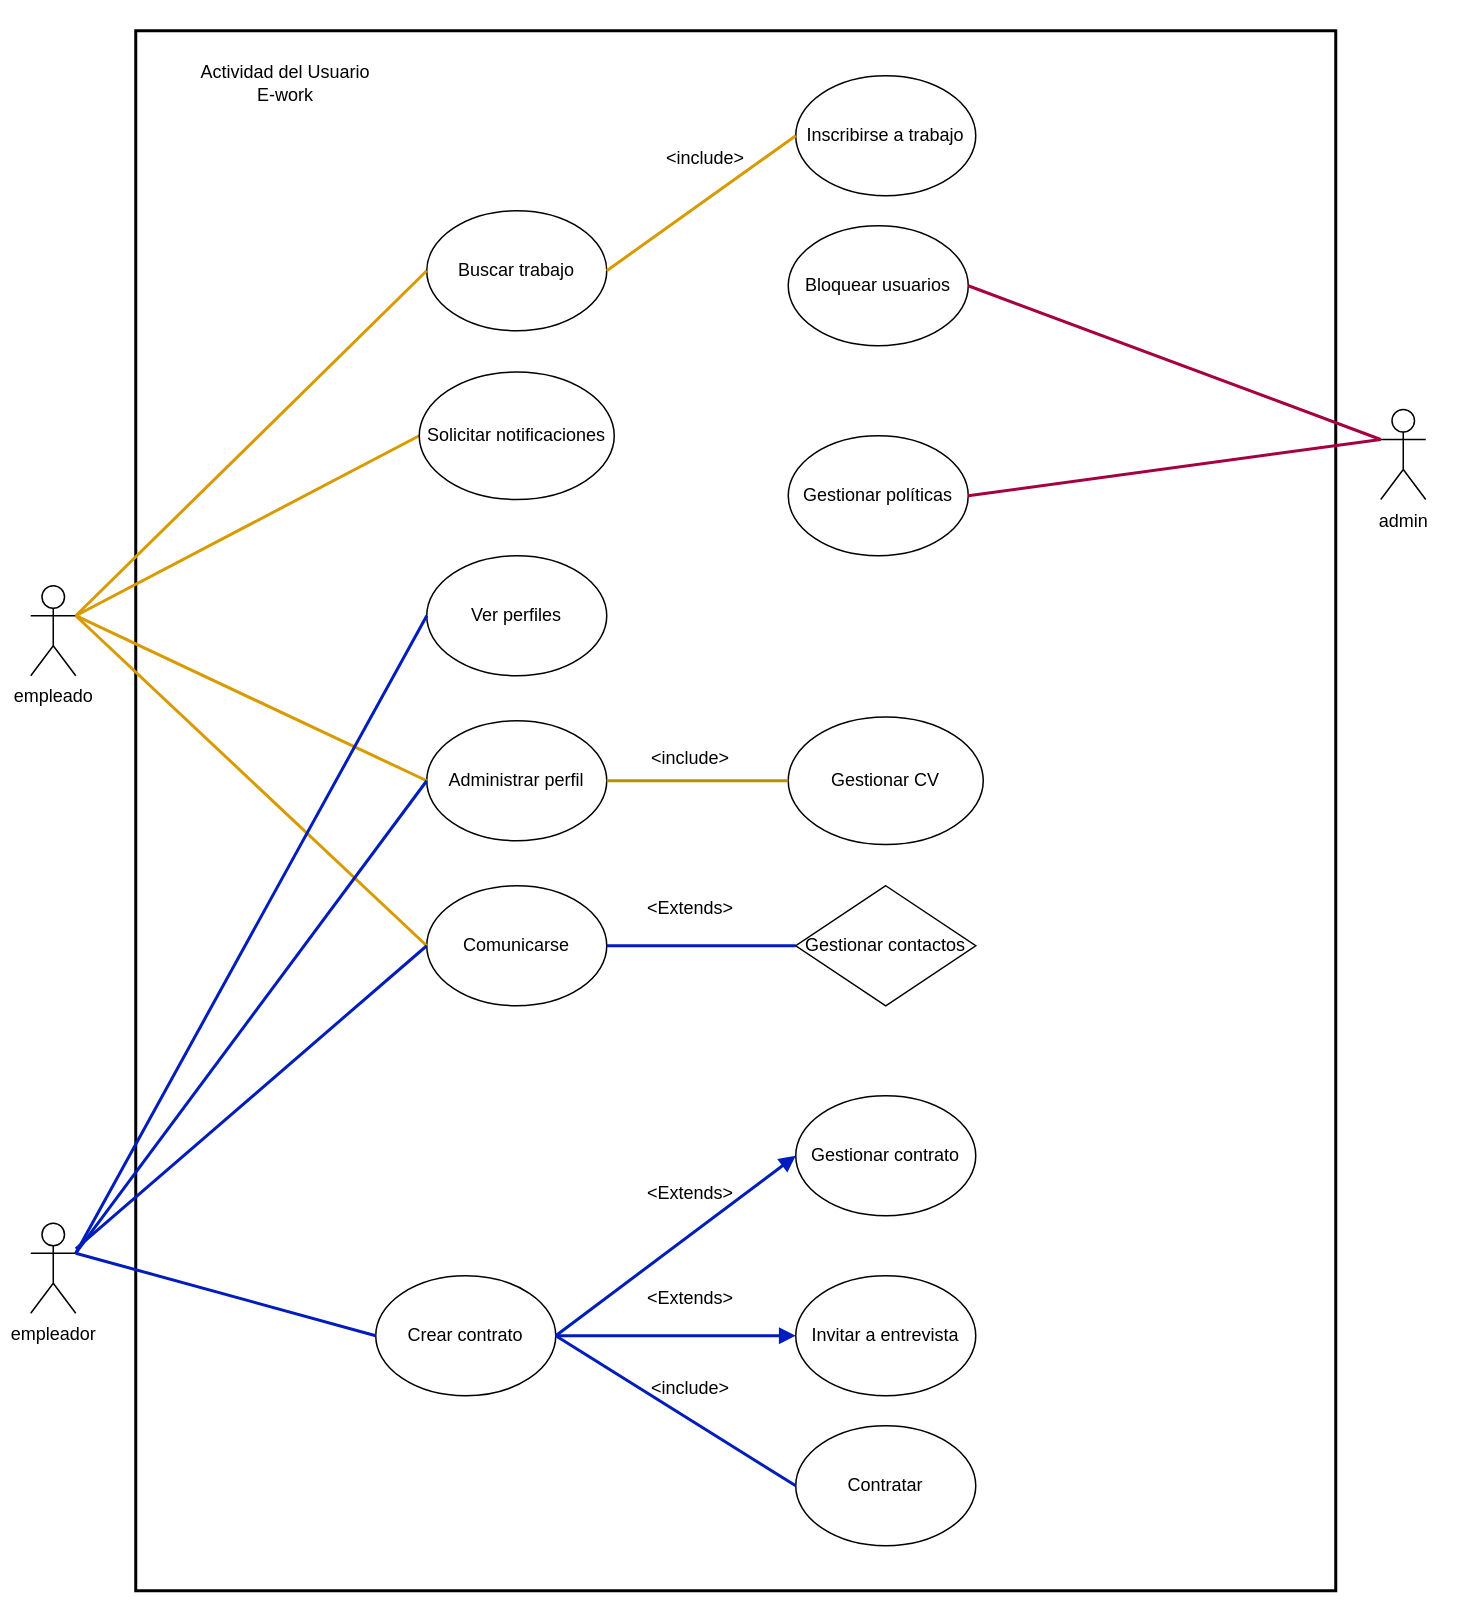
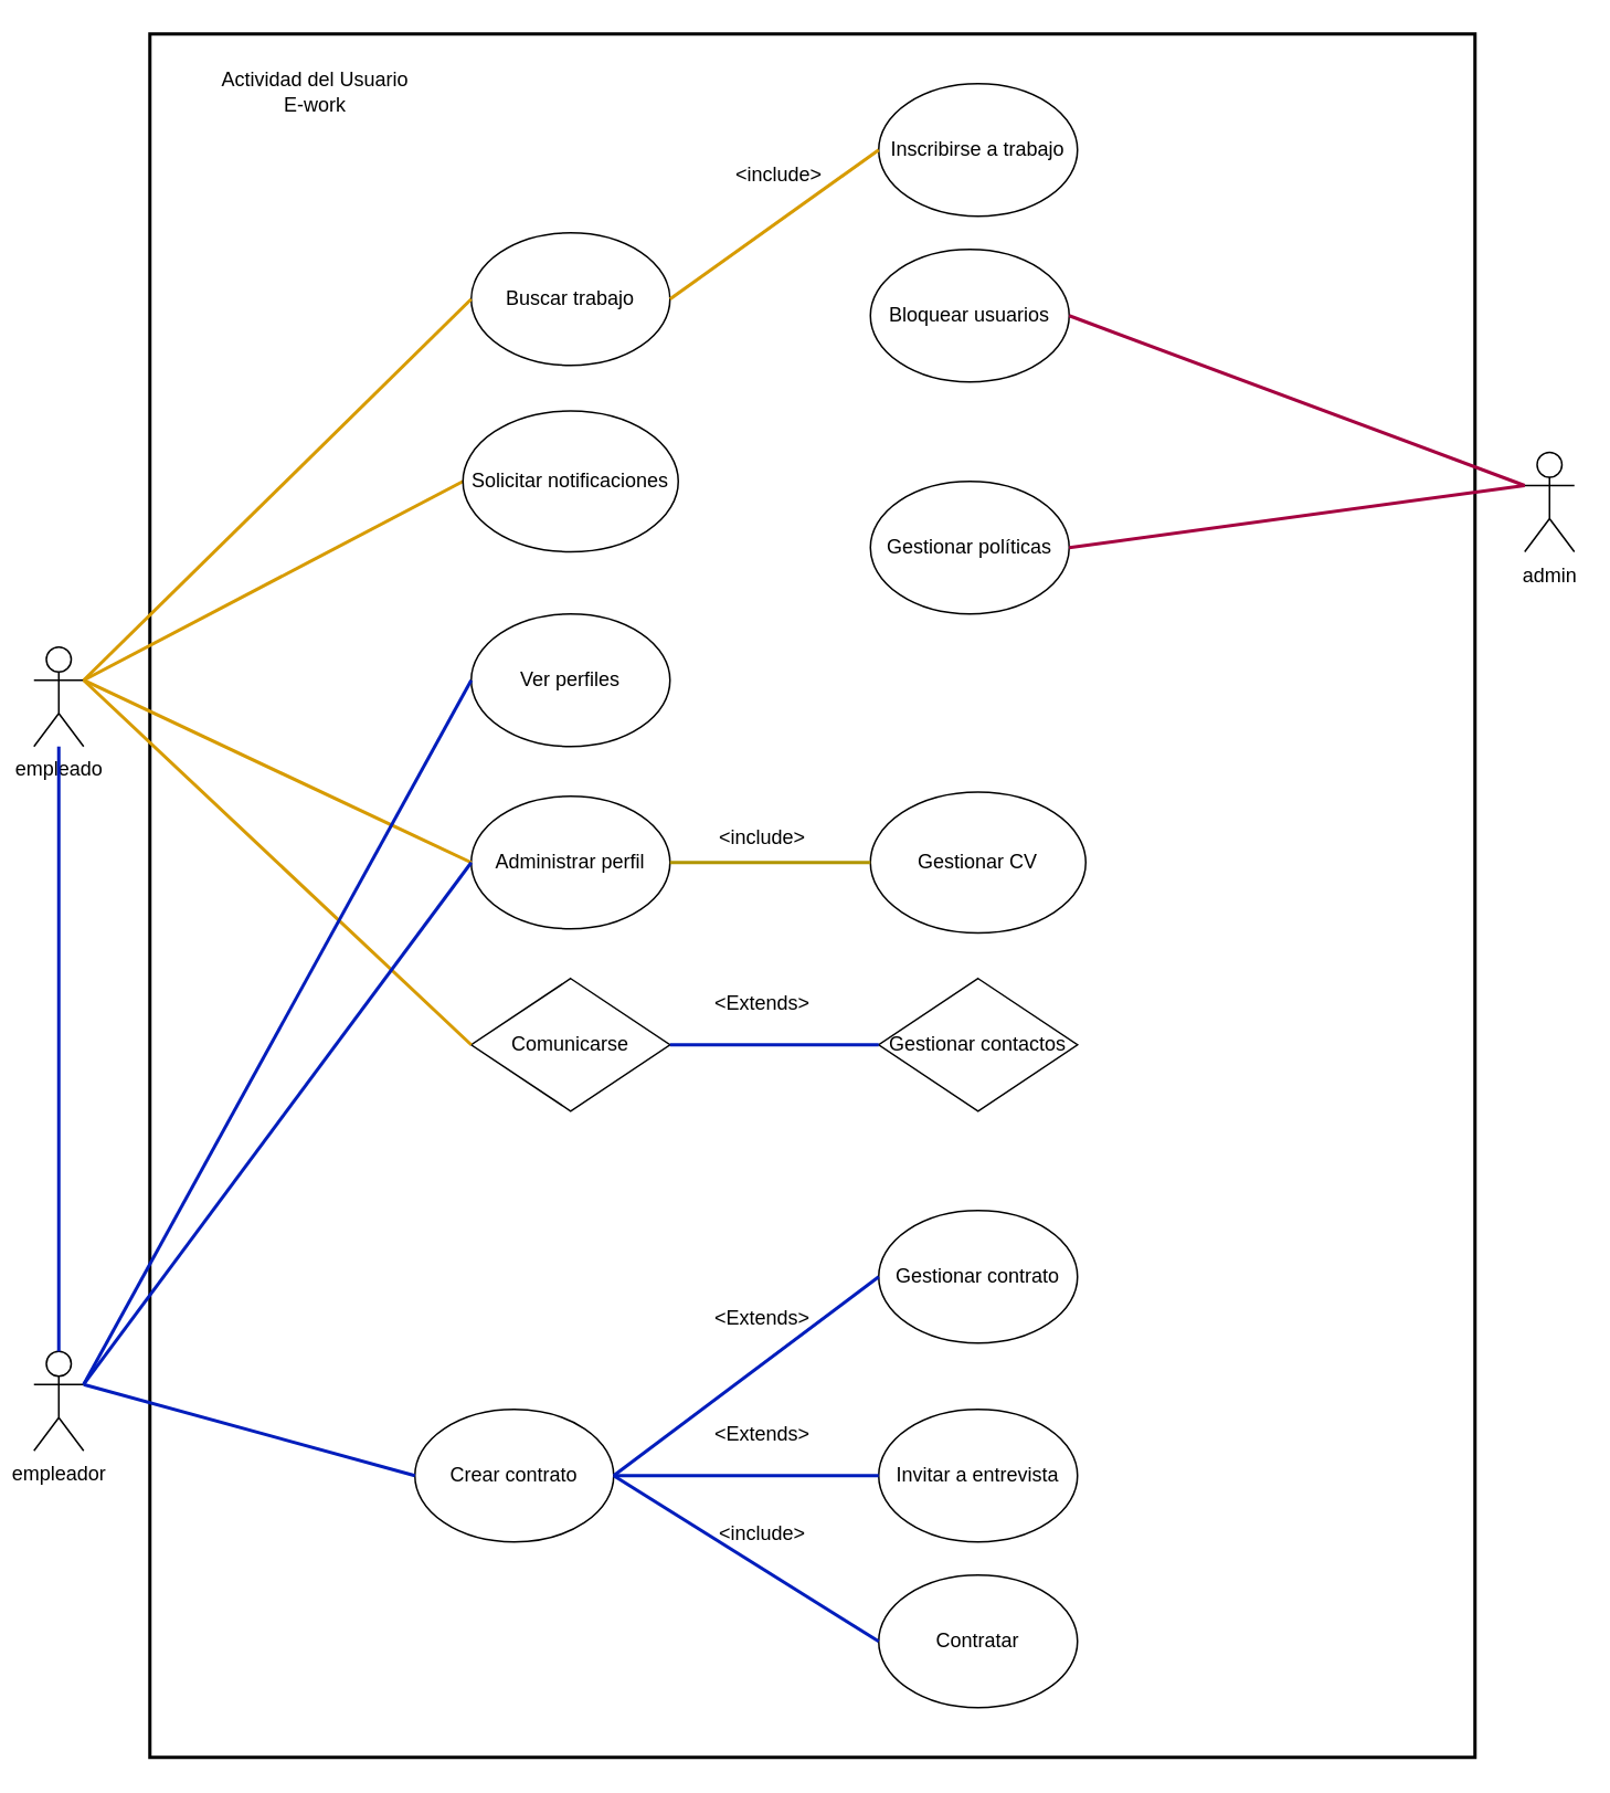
  <mxCell id="0" />
  <mxCell id="1" parent="0" />
  <mxCell id="2" value="" style="rounded=0;whiteSpace=wrap;html=1;strokeWidth=2;fillColor=none;" parent="1" vertex="1"><mxGeometry x="90" y="20" width="800" height="1040" as="geometry" /></mxCell>
  <mxCell id="3" value="Actividad del Usuario E-work" style="text;html=1;strokeColor=none;fillColor=none;align=center;verticalAlign=middle;whiteSpace=wrap;rounded=0;strokeWidth=2;" parent="1" vertex="1"><mxGeometry x="130" y="40" width="120" height="30" as="geometry" /></mxCell>
  <mxCell id="4" value="Invitar a entrevista" style="ellipse;whiteSpace=wrap;html=1;direction=east;" parent="1" vertex="1"><mxGeometry x="530" y="850" width="120" height="80" as="geometry" /></mxCell>
  <mxCell id="5" value="Contratar" style="ellipse;whiteSpace=wrap;html=1;direction=east;" parent="1" vertex="1"><mxGeometry x="530" y="950" width="120" height="80" as="geometry" /></mxCell>
  <mxCell id="6" value="empleado" style="shape=umlActor;verticalLabelPosition=bottom;verticalAlign=top;html=1;outlineConnect=0;" parent="1" vertex="1"><mxGeometry x="20" y="390" width="30" height="60" as="geometry" /></mxCell>
  <mxCell id="7" value="Ver perfiles" style="ellipse;whiteSpace=wrap;html=1;" parent="1" vertex="1"><mxGeometry x="284" y="370" width="120" height="80" as="geometry" /></mxCell>
  <mxCell id="8" value="Buscar trabajo" style="ellipse;whiteSpace=wrap;html=1;" parent="1" vertex="1"><mxGeometry x="284" y="140" width="120" height="80" as="geometry" /></mxCell>
  <mxCell id="9" value="Administrar perfil" style="ellipse;whiteSpace=wrap;html=1;" parent="1" vertex="1"><mxGeometry x="284" y="480" width="120" height="80" as="geometry" /></mxCell>
- <mxCell id="10" value="Comunicarse" style="ellipse;whiteSpace=wrap;html=1;" parent="1" vertex="1"><mxGeometry x="284" y="590" width="120" height="80" as="geometry" /></mxCell>
+ <mxCell id="10" value="Comunicarse" style="rhombus;whiteSpace=wrap;html=1;" parent="1" vertex="1"><mxGeometry x="284" y="590" width="120" height="80" as="geometry" /></mxCell>
  <mxCell id="11" value="empleador" style="shape=umlActor;verticalLabelPosition=bottom;verticalAlign=top;html=1;outlineConnect=0;direction=east;" parent="1" vertex="1"><mxGeometry x="20" y="815" width="30" height="60" as="geometry" /></mxCell>
  <mxCell id="12" value="Crear contrato" style="ellipse;whiteSpace=wrap;html=1;direction=east;" parent="1" vertex="1"><mxGeometry x="250" y="850" width="120" height="80" as="geometry" /></mxCell>
  <mxCell id="13" value="admin" style="shape=umlActor;verticalLabelPosition=bottom;verticalAlign=top;html=1;outlineConnect=0;" parent="1" vertex="1"><mxGeometry x="920" y="272.5" width="30" height="60" as="geometry" /></mxCell>
  <mxCell id="14" value="Bloquear usuarios" style="ellipse;whiteSpace=wrap;html=1;" parent="1" vertex="1"><mxGeometry x="525" y="150" width="120" height="80" as="geometry" /></mxCell>
  <mxCell id="15" value="Gestionar políticas" style="ellipse;whiteSpace=wrap;html=1;strokeColor=#000000;" parent="1" vertex="1"><mxGeometry x="525" y="290" width="120" height="80" as="geometry" /></mxCell>
  <mxCell id="16" value="Gestionar contrato " style="ellipse;whiteSpace=wrap;html=1;strokeColor=#000000;" parent="1" vertex="1"><mxGeometry x="530" y="730" width="120" height="80" as="geometry" /></mxCell>
  <mxCell id="17" value="Inscribirse a trabajo" style="ellipse;whiteSpace=wrap;html=1;strokeColor=#000000;" parent="1" vertex="1"><mxGeometry x="530" y="50" width="120" height="80" as="geometry" /></mxCell>
  <mxCell id="18" value="&amp;lt;Extends&amp;gt;" style="text;html=1;strokeColor=none;fillColor=none;align=center;verticalAlign=middle;whiteSpace=wrap;rounded=0;" parent="1" vertex="1"><mxGeometry x="430" y="850" width="60" height="30" as="geometry" /></mxCell>
  <mxCell id="19" value="&amp;lt;include&amp;gt;" style="text;html=1;strokeColor=none;fillColor=none;align=center;verticalAlign=middle;whiteSpace=wrap;rounded=0;" parent="1" vertex="1"><mxGeometry x="430" y="910" width="60" height="30" as="geometry" /></mxCell>
  <mxCell id="20" value="&amp;lt;include&amp;gt;" style="text;html=1;strokeColor=none;fillColor=none;align=center;verticalAlign=middle;whiteSpace=wrap;rounded=0;" parent="1" vertex="1"><mxGeometry x="440" y="90" width="60" height="30" as="geometry" /></mxCell>
  <mxCell id="21" value="Gestionar CV" style="ellipse;whiteSpace=wrap;html=1;" parent="1" vertex="1"><mxGeometry x="525" y="477.5" width="130" height="85" as="geometry" /></mxCell>
  <mxCell id="22" value="" style="endArrow=none;html=1;rounded=0;entryX=0;entryY=0.5;entryDx=0;entryDy=0;strokeWidth=2;fillColor=#ffcd28;strokeColor=#d79b00;gradientColor=#ffa500;exitX=1;exitY=0.333;exitDx=0;exitDy=0;exitPerimeter=0;" parent="1" source="6" target="8" edge="1"><mxGeometry width="50" height="50" relative="1" as="geometry"><mxPoint x="50" y="420" as="sourcePoint" /><mxPoint x="100" y="370" as="targetPoint" /></mxGeometry></mxCell>
  <mxCell id="23" value="" style="endArrow=none;html=1;rounded=0;strokeWidth=2;entryX=0;entryY=0.5;entryDx=0;entryDy=0;fillColor=#ffcd28;gradientColor=#ffa500;strokeColor=#d79b00;exitX=1;exitY=0.333;exitDx=0;exitDy=0;exitPerimeter=0;" parent="1" source="6" edge="1"><mxGeometry width="50" height="50" relative="1" as="geometry"><mxPoint x="50" y="420" as="sourcePoint" /><mxPoint x="279" y="290" as="targetPoint" /></mxGeometry></mxCell>
  <mxCell id="24" value="" style="endArrow=none;html=1;rounded=0;strokeWidth=2;entryX=0;entryY=0.5;entryDx=0;entryDy=0;fillColor=#ffcd28;gradientColor=#ffa500;strokeColor=#d79b00;exitX=1;exitY=0.333;exitDx=0;exitDy=0;exitPerimeter=0;" parent="1" source="6" target="9" edge="1"><mxGeometry width="50" height="50" relative="1" as="geometry"><mxPoint x="50" y="420" as="sourcePoint" /><mxPoint x="100" y="370" as="targetPoint" /></mxGeometry></mxCell>
  <mxCell id="25" value="" style="endArrow=none;html=1;rounded=0;strokeWidth=2;entryX=0;entryY=0.5;entryDx=0;entryDy=0;fillColor=#ffcd28;gradientColor=#ffa500;strokeColor=#d79b00;exitX=1;exitY=0.333;exitDx=0;exitDy=0;exitPerimeter=0;" parent="1" source="6" target="10" edge="1"><mxGeometry width="50" height="50" relative="1" as="geometry"><mxPoint x="50" y="420" as="sourcePoint" /><mxPoint x="254" y="630" as="targetPoint" /></mxGeometry></mxCell>
  <mxCell id="26" value="" style="endArrow=none;html=1;rounded=0;strokeWidth=2;entryX=0;entryY=0.5;entryDx=0;entryDy=0;fillColor=#ffcd28;gradientColor=#ffa500;strokeColor=#d79b00;exitX=1;exitY=0.5;exitDx=0;exitDy=0;" parent="1" source="8" target="17" edge="1"><mxGeometry width="50" height="50" relative="1" as="geometry"><mxPoint x="330" y="170" as="sourcePoint" /><mxPoint x="380" y="120" as="targetPoint" /></mxGeometry></mxCell>
  <mxCell id="27" value="" style="endArrow=none;html=1;rounded=0;strokeWidth=2;entryX=0;entryY=0.5;entryDx=0;entryDy=0;fillColor=#e3c800;strokeColor=#B09500;exitX=1;exitY=0.5;exitDx=0;exitDy=0;" parent="1" source="9" target="21" edge="1"><mxGeometry width="50" height="50" relative="1" as="geometry"><mxPoint x="350" y="420" as="sourcePoint" /><mxPoint x="400" y="370" as="targetPoint" /></mxGeometry></mxCell>
  <mxCell id="28" value="" style="endArrow=none;html=1;rounded=0;strokeWidth=2;exitX=1;exitY=0.5;exitDx=0;exitDy=0;fillColor=#d80073;strokeColor=#A50040;entryX=0;entryY=0.333;entryDx=0;entryDy=0;entryPerimeter=0;" parent="1" source="14" target="13" edge="1"><mxGeometry width="50" height="50" relative="1" as="geometry"><mxPoint x="870" y="330" as="sourcePoint" /><mxPoint x="920" y="413" as="targetPoint" /></mxGeometry></mxCell>
  <mxCell id="29" value="" style="endArrow=none;html=1;rounded=0;strokeWidth=2;exitX=1;exitY=0.5;exitDx=0;exitDy=0;fillColor=#d80073;strokeColor=#A50040;entryX=0;entryY=0.333;entryDx=0;entryDy=0;entryPerimeter=0;" parent="1" source="15" target="13" edge="1"><mxGeometry width="50" height="50" relative="1" as="geometry"><mxPoint x="860" y="420" as="sourcePoint" /><mxPoint x="920" y="280" as="targetPoint" /></mxGeometry></mxCell>
  <mxCell id="30" value="" style="endArrow=none;html=1;rounded=0;strokeWidth=2;entryX=0;entryY=0.5;entryDx=0;entryDy=0;fillColor=#0050ef;strokeColor=#001DBC;exitX=1;exitY=0.333;exitDx=0;exitDy=0;exitPerimeter=0;" parent="1" source="11" target="9" edge="1"><mxGeometry width="50" height="50" relative="1" as="geometry"><mxPoint x="50" y="880" as="sourcePoint" /><mxPoint x="100" y="830" as="targetPoint" /></mxGeometry></mxCell>
  <mxCell id="31" value="" style="endArrow=none;html=1;rounded=0;strokeWidth=2;entryX=0;entryY=0.5;entryDx=0;entryDy=0;fillColor=#0050ef;strokeColor=#001DBC;exitX=1;exitY=0.333;exitDx=0;exitDy=0;exitPerimeter=0;" parent="1" source="11" target="7" edge="1"><mxGeometry width="50" height="50" relative="1" as="geometry"><mxPoint x="50" y="880" as="sourcePoint" /><mxPoint x="280" y="500" as="targetPoint" /></mxGeometry></mxCell>
- <mxCell id="32" value="" style="endArrow=none;html=1;rounded=0;strokeWidth=2;entryX=0;entryY=0.5;entryDx=0;entryDy=0;fillColor=#0050ef;strokeColor=#001DBC;" parent="1" source="11" target="10" edge="1"><mxGeometry width="50" height="50" relative="1" as="geometry"><mxPoint x="50" y="870" as="sourcePoint" /><mxPoint x="480" y="420" as="targetPoint" /></mxGeometry></mxCell>
+ <mxCell id="32" value="" style="endArrow=none;html=1;rounded=0;strokeWidth=2;fillColor=#0050ef;strokeColor=#001DBC;" parent="1" source="11" target="6" edge="1"><mxGeometry width="50" height="50" relative="1" as="geometry"><mxPoint x="50" y="870" as="sourcePoint" /><mxPoint x="480" y="420" as="targetPoint" /></mxGeometry></mxCell>
  <mxCell id="33" value="" style="endArrow=none;html=1;rounded=0;strokeWidth=2;entryX=0;entryY=0.5;entryDx=0;entryDy=0;fillColor=#0050ef;strokeColor=#001DBC;exitX=1;exitY=0.333;exitDx=0;exitDy=0;exitPerimeter=0;" parent="1" source="11" target="12" edge="1"><mxGeometry width="50" height="50" relative="1" as="geometry"><mxPoint x="200" y="870" as="sourcePoint" /><mxPoint x="430" y="490" as="targetPoint" /></mxGeometry></mxCell>
- <mxCell id="34" value="" style="endArrow=block;html=1;rounded=0;strokeWidth=2;entryX=0;entryY=0.5;entryDx=0;entryDy=0;fillColor=#0050ef;strokeColor=#001DBC;exitX=1;exitY=0.5;exitDx=0;exitDy=0;" parent="1" source="12" target="16" edge="1"><mxGeometry width="50" height="50" relative="1" as="geometry"><mxPoint x="345" y="969.69" as="sourcePoint" /><mxPoint x="570" y="810.315" as="targetPoint" /></mxGeometry></mxCell>
- <mxCell id="35" value="" style="endArrow=block;html=1;rounded=0;strokeWidth=2;entryX=0;entryY=0.5;entryDx=0;entryDy=0;fillColor=#0050ef;strokeColor=#001DBC;exitX=1;exitY=0.5;exitDx=0;exitDy=0;" parent="1" source="12" target="4" edge="1"><mxGeometry width="50" height="50" relative="1" as="geometry"><mxPoint x="345" y="969.69" as="sourcePoint" /><mxPoint x="570" y="810.315" as="targetPoint" /></mxGeometry></mxCell>
+ <mxCell id="34" value="" style="endArrow=none;html=1;rounded=0;strokeWidth=2;entryX=0;entryY=0.5;entryDx=0;entryDy=0;fillColor=#0050ef;strokeColor=#001DBC;exitX=1;exitY=0.5;exitDx=0;exitDy=0;" parent="1" source="12" target="16" edge="1"><mxGeometry width="50" height="50" relative="1" as="geometry"><mxPoint x="345" y="969.69" as="sourcePoint" /><mxPoint x="570" y="810.315" as="targetPoint" /></mxGeometry></mxCell>
+ <mxCell id="35" value="" style="endArrow=none;html=1;rounded=0;strokeWidth=2;entryX=0;entryY=0.5;entryDx=0;entryDy=0;fillColor=#0050ef;strokeColor=#001DBC;exitX=1;exitY=0.5;exitDx=0;exitDy=0;" parent="1" source="12" target="4" edge="1"><mxGeometry width="50" height="50" relative="1" as="geometry"><mxPoint x="345" y="969.69" as="sourcePoint" /><mxPoint x="570" y="810.315" as="targetPoint" /></mxGeometry></mxCell>
  <mxCell id="36" value="" style="endArrow=none;html=1;rounded=0;strokeWidth=2;entryX=0;entryY=0.5;entryDx=0;entryDy=0;fillColor=#0050ef;strokeColor=#001DBC;exitX=1;exitY=0.5;exitDx=0;exitDy=0;" parent="1" source="12" target="5" edge="1"><mxGeometry width="50" height="50" relative="1" as="geometry"><mxPoint x="350" y="970" as="sourcePoint" /><mxPoint x="905" y="840.625" as="targetPoint" /></mxGeometry></mxCell>
  <mxCell id="37" value="&amp;lt;include&amp;gt;" style="text;html=1;strokeColor=none;fillColor=none;align=center;verticalAlign=middle;whiteSpace=wrap;rounded=0;" parent="1" vertex="1"><mxGeometry x="430" y="490" width="60" height="30" as="geometry" /></mxCell>
  <mxCell id="38" value="Gestionar contactos" style="rhombus;whiteSpace=wrap;html=1;" parent="1" vertex="1"><mxGeometry x="530" y="590" width="120" height="80" as="geometry" /></mxCell>
  <mxCell id="39" value="&amp;lt;Extends&amp;gt;" style="text;html=1;strokeColor=none;fillColor=none;align=center;verticalAlign=middle;whiteSpace=wrap;rounded=0;" parent="1" vertex="1"><mxGeometry x="430" y="780" width="60" height="30" as="geometry" /></mxCell>
  <mxCell id="40" value="" style="endArrow=none;html=1;rounded=0;strokeWidth=2;entryX=0;entryY=0.5;entryDx=0;entryDy=0;fillColor=#0050ef;strokeColor=#001DBC;exitX=1;exitY=0.5;exitDx=0;exitDy=0;" parent="1" source="10" target="38" edge="1"><mxGeometry width="50" height="50" relative="1" as="geometry"><mxPoint x="410" y="630" as="sourcePoint" /><mxPoint x="460" y="630" as="targetPoint" /></mxGeometry></mxCell>
  <mxCell id="41" value="&amp;lt;Extends&amp;gt;" style="text;html=1;strokeColor=none;fillColor=none;align=center;verticalAlign=middle;whiteSpace=wrap;rounded=0;" parent="1" vertex="1"><mxGeometry x="430" y="590" width="60" height="30" as="geometry" /></mxCell>
  <mxCell id="42" value="Solicitar notificaciones" style="ellipse;whiteSpace=wrap;html=1;" vertex="1" parent="1"><mxGeometry x="279" y="247.5" width="130" height="85" as="geometry" /></mxCell>
